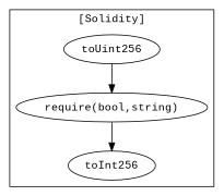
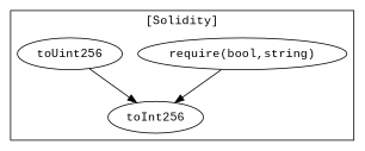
  strict digraph {
    fontname="Liberation Mono"
    node [fontname="Liberation Mono"]
    edge [fontname="Liberation Mono"]
    n1 [label=toInt256]
    "require(bool,string)"
    n3 [label=toUint256]
    subgraph cluster_1 {
      label=SafeCast
    }
    subgraph cluster_2 {
      label="[Solidity]"
      n1
      "require(bool,string)"
      n3
    }
    "require(bool,string)" -> n1
-   n3 -> "require(bool,string)"
+   n3 -> n1
  }
